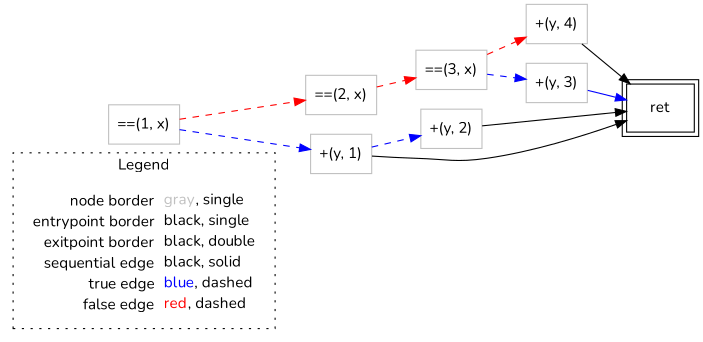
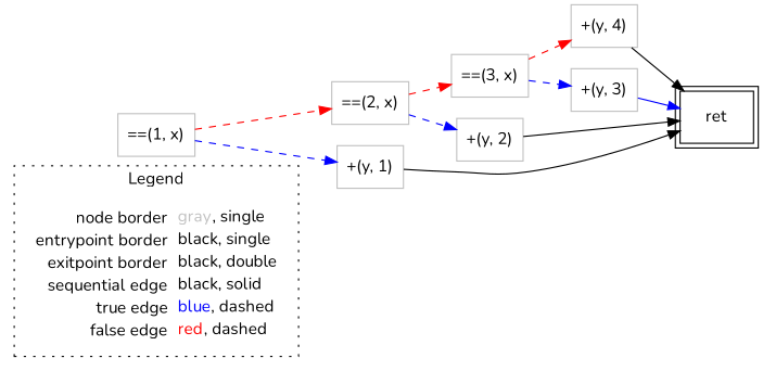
  digraph {
    fontname=Nunito
    rankdir=LR
    node [fontname=Nunito shape=rect color=gray]
    edge [color=blue fontname=Nunito style=dashed]
    n1 [label=<<table border="0" cellpadding="2" cellspacing="0" cellborder="0"><tr><td align="right">node border&nbsp;</td><td align="left"><font color="gray">gray</font>, single</td></tr><tr><td align="right">entrypoint border&nbsp;</td><td align="left"><font color="black">black</font>, single</td></tr><tr><td align="right">exitpoint border&nbsp;</td><td align="left"><font color="black">black</font>, double</td></tr><tr><td align="right">sequential edge&nbsp;</td><td align="left"><font color="black">black</font>, solid</td></tr><tr><td align="right">true edge&nbsp;</td><td align="left"><font color="blue">blue</font>, dashed</td></tr><tr><td align="right">false edge&nbsp;</td><td align="left"><font color="red">red</font>, dashed</td></tr></table>> shape=plaintext color=""]
    n2 [label=<==(1, x)>]
    n3 [label=<==(2, x)>]
    n4 [label=<+(y, 1)>]
    n5 [color=black label=<ret> peripheries=2]
    n6 [label=<+(y, 2)>]
    n7 [label=<==(3, x)>]
    n8 [label=<+(y, 4)>]
    n9 [label=<+(y, 3)>]
    subgraph cluster_1 {
      label=Legend
      style=dotted
      n1
    }
    n2 -> n3 [color=red]
    n2 -> n4
-   n4 -> n6
+   n3 -> n6
    n3 -> n7 [color=red]
    n4 -> n5 [color=black style=""]
    n6 -> n5 [color=black style=""]
    n7 -> n8 [color=red]
    n7 -> n9
    n8 -> n5 [color=black style=""]
    n9 -> n5 [style=""]
  }
